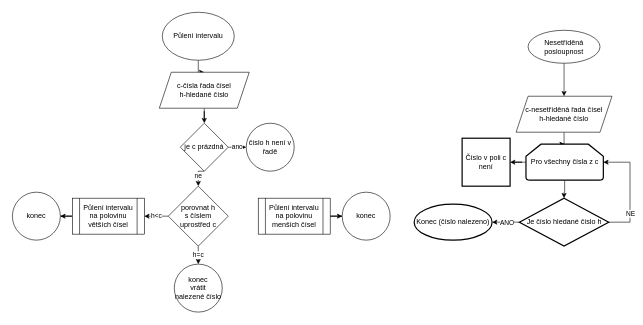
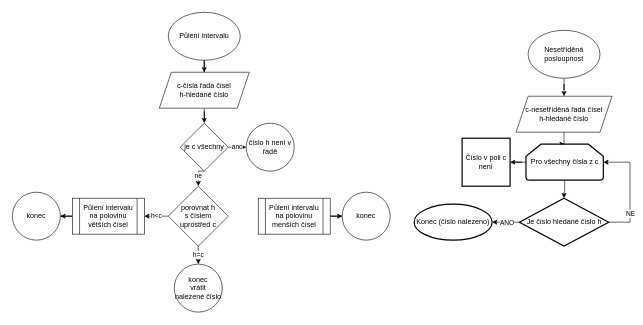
  <mxCell id="0" />
  <mxCell id="1" parent="0" />
  <mxCell id="2" value="" style="edgeStyle=orthogonalEdgeStyle;rounded=0;orthogonalLoop=1;jettySize=auto;html=1;" edge="1" parent="1" source="3" target="5"><mxGeometry relative="1" as="geometry" /></mxCell>
- <mxCell id="3" value="Půlení intervalu" style="ellipse;whiteSpace=wrap;html=1;" vertex="1" parent="1"><mxGeometry x="270" y="20" width="120" height="80" as="geometry" /></mxCell>
+ <mxCell id="3" value="Půlení intervalu" style="ellipse;whiteSpace=wrap;html=1;" vertex="1" parent="1"><mxGeometry x="280" y="20" width="120" height="80" as="geometry" /></mxCell>
  <mxCell id="4" value="" style="edgeStyle=orthogonalEdgeStyle;rounded=0;orthogonalLoop=1;jettySize=auto;html=1;" edge="1" parent="1" source="5" target="18"><mxGeometry relative="1" as="geometry" /></mxCell>
  <mxCell id="5" value="c-čísla řada čísel&lt;br&gt;h-hledané číslo" style="shape=parallelogram;perimeter=parallelogramPerimeter;whiteSpace=wrap;html=1;fixedSize=1;" vertex="1" parent="1"><mxGeometry x="265" y="120" width="150" height="60" as="geometry" /></mxCell>
  <mxCell id="6" value="h&amp;lt;c" style="edgeStyle=orthogonalEdgeStyle;rounded=0;orthogonalLoop=1;jettySize=auto;html=1;" edge="1" parent="1" source="8" target="13"><mxGeometry relative="1" as="geometry" /></mxCell>
  <mxCell id="7" value="h=c" style="edgeStyle=orthogonalEdgeStyle;rounded=0;orthogonalLoop=1;jettySize=auto;html=1;" edge="1" parent="1" source="8" target="15"><mxGeometry relative="1" as="geometry" /></mxCell>
  <mxCell id="8" value="porovnat h&lt;br&gt;s číslem uprostřed c" style="rhombus;whiteSpace=wrap;html=1;" vertex="1" parent="1"><mxGeometry x="280" y="310" width="100" height="100" as="geometry" /></mxCell>
  <mxCell id="9" value="" style="edgeStyle=orthogonalEdgeStyle;rounded=0;orthogonalLoop=1;jettySize=auto;html=1;" edge="1" parent="1" source="10" target="11"><mxGeometry relative="1" as="geometry" /></mxCell>
  <mxCell id="10" value="Půlení intervalu&lt;br&gt;na polovinu menších čísel" style="shape=process;whiteSpace=wrap;html=1;backgroundOutline=1;" vertex="1" parent="1"><mxGeometry x="430" y="330" width="120" height="60" as="geometry" /></mxCell>
  <mxCell id="11" value="konec" style="ellipse;whiteSpace=wrap;html=1;" vertex="1" parent="1"><mxGeometry x="570" y="320" width="80" height="80" as="geometry" /></mxCell>
  <mxCell id="12" value="" style="edgeStyle=orthogonalEdgeStyle;rounded=0;orthogonalLoop=1;jettySize=auto;html=1;" edge="1" parent="1" source="13" target="14"><mxGeometry relative="1" as="geometry" /></mxCell>
  <mxCell id="13" value="Půlení intervalu&lt;br style=&quot;border-color: var(--border-color);&quot;&gt;na polovinu větších čísel" style="shape=process;whiteSpace=wrap;html=1;backgroundOutline=1;" vertex="1" parent="1"><mxGeometry x="120" y="330" width="120" height="60" as="geometry" /></mxCell>
  <mxCell id="14" value="konec" style="ellipse;whiteSpace=wrap;html=1;" vertex="1" parent="1"><mxGeometry x="20" y="320" width="80" height="80" as="geometry" /></mxCell>
  <mxCell id="15" value="konec&lt;br&gt;vrátit nalezené číslo" style="ellipse;whiteSpace=wrap;html=1;" vertex="1" parent="1"><mxGeometry x="290" y="440" width="80" height="80" as="geometry" /></mxCell>
  <mxCell id="16" value="ano" style="edgeStyle=orthogonalEdgeStyle;rounded=0;orthogonalLoop=1;jettySize=auto;html=1;" edge="1" parent="1" source="18" target="19"><mxGeometry relative="1" as="geometry" /></mxCell>
  <mxCell id="17" value="ne" style="edgeStyle=orthogonalEdgeStyle;rounded=0;orthogonalLoop=1;jettySize=auto;html=1;exitX=0.5;exitY=1;exitDx=0;exitDy=0;entryX=0.5;entryY=0;entryDx=0;entryDy=0;" edge="1" parent="1" source="18" target="8"><mxGeometry relative="1" as="geometry" /></mxCell>
- <mxCell id="18" value="je c prázdná" style="rhombus;whiteSpace=wrap;html=1;" vertex="1" parent="1"><mxGeometry x="300" y="205" width="80" height="80" as="geometry" /></mxCell>
+ <mxCell id="18" value="je c všechny" style="rhombus;whiteSpace=wrap;html=1;" vertex="1" parent="1"><mxGeometry x="300" y="205" width="80" height="80" as="geometry" /></mxCell>
  <mxCell id="19" value="číslo h není v řadě" style="ellipse;whiteSpace=wrap;html=1;" vertex="1" parent="1"><mxGeometry x="410" y="205" width="80" height="80" as="geometry" /></mxCell>
  <mxCell id="20" value="" style="edgeStyle=orthogonalEdgeStyle;rounded=0;orthogonalLoop=1;jettySize=auto;html=1;" edge="1" parent="1" source="21" target="23"><mxGeometry relative="1" as="geometry" /></mxCell>
- <mxCell id="21" value="Nesetříděná posloupnost" style="ellipse;whiteSpace=wrap;html=1;" vertex="1" parent="1"><mxGeometry x="880" y="50" width="120" height="55" as="geometry" /></mxCell>
+ <mxCell id="21" value="Nesetříděná posloupnost" style="ellipse;whiteSpace=wrap;html=1;" vertex="1" parent="1"><mxGeometry x="880" y="50" width="120" height="80" as="geometry" /></mxCell>
  <mxCell id="22" value="" style="edgeStyle=orthogonalEdgeStyle;rounded=0;orthogonalLoop=1;jettySize=auto;html=1;" edge="1" parent="1" source="23" target="26"><mxGeometry relative="1" as="geometry" /></mxCell>
  <mxCell id="23" value="c-nesetříděná řada čísel&lt;br&gt;h-hledané číslo" style="shape=parallelogram;perimeter=parallelogramPerimeter;whiteSpace=wrap;html=1;fixedSize=1;" vertex="1" parent="1"><mxGeometry x="860" y="160" width="160" height="60" as="geometry" /></mxCell>
  <mxCell id="24" value="" style="edgeStyle=orthogonalEdgeStyle;rounded=0;orthogonalLoop=1;jettySize=auto;html=1;" edge="1" parent="1" source="26" target="31"><mxGeometry relative="1" as="geometry" /></mxCell>
  <mxCell id="25" value="" style="edgeStyle=orthogonalEdgeStyle;rounded=0;orthogonalLoop=1;jettySize=auto;html=1;" edge="1" parent="1" source="26" target="33"><mxGeometry relative="1" as="geometry" /></mxCell>
  <mxCell id="26" value="Pro všechny čísla z c" style="strokeWidth=2;html=1;shape=mxgraph.flowchart.loop_limit;whiteSpace=wrap;" vertex="1" parent="1"><mxGeometry x="876.5" y="240" width="129" height="60" as="geometry" /></mxCell>
  <mxCell id="27" value="" style="edgeStyle=orthogonalEdgeStyle;rounded=0;orthogonalLoop=1;jettySize=auto;html=1;" edge="1" parent="1" source="31" target="26"><mxGeometry relative="1" as="geometry"><mxPoint x="1015.436" y="389.034" as="sourcePoint" /><mxPoint x="1009.628" y="284.42" as="targetPoint" /><Array as="points"><mxPoint x="1050" y="370" /><mxPoint x="1050" y="270" /></Array></mxGeometry></mxCell>
  <mxCell id="28" value="NE" style="edgeLabel;html=1;align=center;verticalAlign=middle;resizable=0;points=[];" vertex="1" connectable="0" parent="27"><mxGeometry x="-0.447" relative="1" as="geometry"><mxPoint as="offset" /></mxGeometry></mxCell>
  <mxCell id="29" value="" style="edgeStyle=orthogonalEdgeStyle;rounded=0;orthogonalLoop=1;jettySize=auto;html=1;" edge="1" parent="1" source="31" target="32"><mxGeometry relative="1" as="geometry" /></mxCell>
  <mxCell id="30" value="ANO" style="edgeLabel;html=1;align=center;verticalAlign=middle;resizable=0;points=[];" vertex="1" connectable="0" parent="29"><mxGeometry x="-0.059" relative="1" as="geometry"><mxPoint as="offset" /></mxGeometry></mxCell>
  <mxCell id="31" value="Je číslo hledané číslo h" style="rhombus;whiteSpace=wrap;html=1;strokeWidth=2;" vertex="1" parent="1"><mxGeometry x="865.5" y="330" width="149" height="80" as="geometry" /></mxCell>
  <mxCell id="32" value="Konec (číslo nalezeno)" style="strokeWidth=2;html=1;shape=mxgraph.flowchart.start_1;whiteSpace=wrap;" vertex="1" parent="1"><mxGeometry x="690" y="340" width="130" height="60" as="geometry" /></mxCell>
  <mxCell id="33" value="Číslo v poli c není" style="whiteSpace=wrap;html=1;strokeWidth=2;rounded=0;" vertex="1" parent="1"><mxGeometry x="770" y="230" width="80" height="80" as="geometry" /></mxCell>
